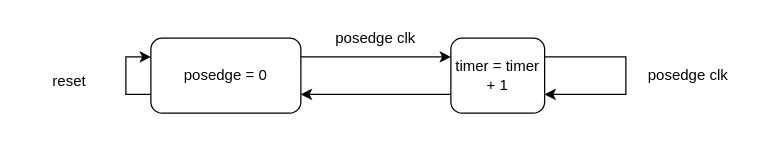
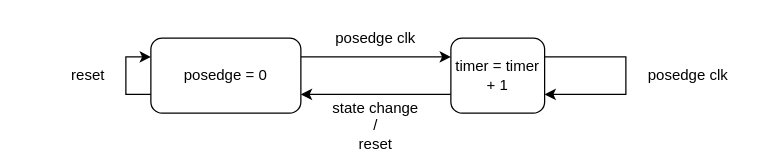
  <mxCell id="0" />
  <mxCell id="1" parent="0" />
  <mxCell id="2" style="edgeStyle=orthogonalEdgeStyle;rounded=0;orthogonalLoop=1;jettySize=auto;html=1;exitX=0;exitY=0.75;exitDx=0;exitDy=0;entryX=1;entryY=0.75;entryDx=0;entryDy=0;" edge="1" parent="1" source="3" target="5"><mxGeometry relative="1" as="geometry" /></mxCell>
  <mxCell id="3" value="timer = timer + 1" style="rounded=1;whiteSpace=wrap;html=1;" vertex="1" parent="1"><mxGeometry x="360" y="30" width="75" height="60" as="geometry" /></mxCell>
  <mxCell id="4" style="edgeStyle=orthogonalEdgeStyle;rounded=0;orthogonalLoop=1;jettySize=auto;html=1;exitX=1;exitY=0.25;exitDx=0;exitDy=0;entryX=0;entryY=0.25;entryDx=0;entryDy=0;" edge="1" parent="1" source="5" target="3"><mxGeometry relative="1" as="geometry" /></mxCell>
  <mxCell id="5" value="posedge = 0" style="rounded=1;whiteSpace=wrap;html=1;" vertex="1" parent="1"><mxGeometry x="120" y="30" width="120" height="60" as="geometry" /></mxCell>
+ <mxCell id="6" value="state change&lt;br&gt;/&lt;br&gt;reset" style="text;html=1;strokeColor=none;fillColor=none;align=center;verticalAlign=middle;whiteSpace=wrap;rounded=0;" vertex="1" parent="1"><mxGeometry x="250" y="90" width="100" height="20" as="geometry" /></mxCell>
  <mxCell id="7" value="posedge clk" style="text;html=1;strokeColor=none;fillColor=none;align=center;verticalAlign=middle;whiteSpace=wrap;rounded=0;" vertex="1" parent="1"><mxGeometry x="250" y="20" width="100" height="20" as="geometry" /></mxCell>
  <mxCell id="8" style="edgeStyle=orthogonalEdgeStyle;rounded=0;orthogonalLoop=1;jettySize=auto;html=1;exitX=1;exitY=0.25;exitDx=0;exitDy=0;entryX=1;entryY=0.75;entryDx=0;entryDy=0;" edge="1" parent="1" source="3" target="3"><mxGeometry relative="1" as="geometry"><Array as="points"><mxPoint x="500" y="45" /><mxPoint x="500" y="75" /></Array></mxGeometry></mxCell>
  <mxCell id="9" value="posedge clk" style="text;html=1;strokeColor=none;fillColor=none;align=center;verticalAlign=middle;whiteSpace=wrap;rounded=0;" vertex="1" parent="1"><mxGeometry x="500" y="50" width="100" height="20" as="geometry" /></mxCell>
  <mxCell id="10" style="edgeStyle=orthogonalEdgeStyle;rounded=0;orthogonalLoop=1;jettySize=auto;html=1;exitX=0;exitY=0.75;exitDx=0;exitDy=0;entryX=0;entryY=0.25;entryDx=0;entryDy=0;" edge="1" parent="1" source="5" target="5"><mxGeometry relative="1" as="geometry"><Array as="points"><mxPoint x="100" y="75" /><mxPoint x="100" y="45" /></Array></mxGeometry></mxCell>
- <mxCell id="11" value="reset" style="text;html=1;strokeColor=none;fillColor=none;align=center;verticalAlign=middle;whiteSpace=wrap;rounded=0;" vertex="1" parent="1"><mxGeometry x="5" y="55" width="100" height="20" as="geometry" /></mxCell>
+ <mxCell id="11" value="reset" style="text;html=1;strokeColor=none;fillColor=none;align=center;verticalAlign=middle;whiteSpace=wrap;rounded=0;" vertex="1" parent="1"><mxGeometry x="20" y="50" width="100" height="20" as="geometry" /></mxCell>
